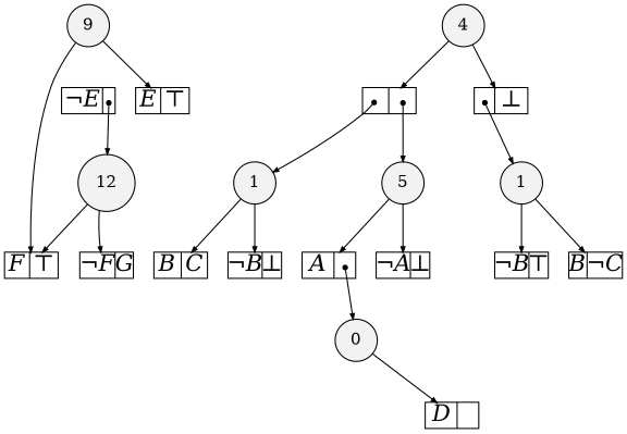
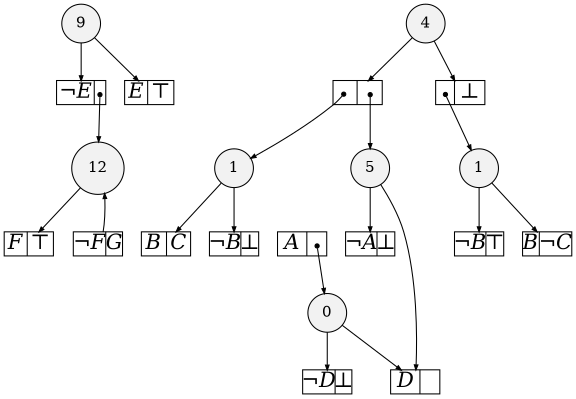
  digraph {
    node [fillcolor=white shape=record style=filled fixedsize=true fontname="Times-Italic" fontsize=20]
    edge [arrowsize=.50]
    n1 [fillcolor=gray95 height=.25 label=12 shape=circle width=.25 fixedsize="" fontname="" fontsize=""]
    n2 [fillcolor=gray95 height=.25 label=9 shape=circle width=.25 fixedsize="" fontname="" fontsize=""]
    n3 [fillcolor=gray95 height=.25 label=0 shape=circle width=.25 fixedsize="" fontname="" fontsize=""]
    n4 [fillcolor=gray95 height=.25 label=5 shape=circle width=.25 fixedsize="" fontname="" fontsize=""]
    n5 [fillcolor=gray95 height=.25 label=4 shape=circle width=.25 fixedsize="" fontname="" fontsize=""]
    n6 [fillcolor=gray95 height=.25 label=1 shape=circle width=.25 fixedsize="" fontname="" fontsize=""]
    n7 [fillcolor=gray95 height=.25 label=1 shape=circle width=.25 fixedsize="" fontname="" fontsize=""]
    n8 [height=.30 label="<L>&not;F|<R>G" width=.65]
    n9 [height=.30 label="<L>F|<R>&#8868;" width=.65]
    n10 [height=.30 label="<L>&not;E|<R>" width=.65]
    n11 [height=.30 label="<L>E|<R>&#8868;" width=.65]
    n12 [height=.30 label="<L>D|<R>" width=.65]
+   n13 [height=.30 label="<L>&not;D|<R>&#8869;" width=.65]
    n14 [height=.30 label="<L>A|<R>" width=.65]
    n15 [height=.30 label="<L>&not;A|<R>&#8869;" width=.65]
    n16 [height=.30 label="<L>|<R>" width=.65]
    n17 [height=.30 label="<L>|<R>&#8869;" width=.65]
    n18 [height=.30 label="<L>B|<R>C" width=.65]
    n19 [height=.30 label="<L>&not;B|<R>&#8869;" width=.65]
    n20 [height=.30 label="<L>B|<R>&not;C" width=.65]
    n21 [height=.30 label="<L>&not;B|<R>&#8868;" width=.65]
    subgraph sub_1 {
      rank=same
      n1
    }
    subgraph sub_2 {
      rank=same
      n2
    }
    subgraph sub_3 {
      rank=same
      n3
    }
    subgraph sub_4 {
      rank=same
      n4
    }
    subgraph sub_5 {
      rank=same
      n5
    }
    subgraph sub_6 {
      rank=same
      n6
      n7
    }
-   n1 -> n8
+   n8 -> n1
    n1 -> n9
-   n2 -> n9
+   n2 -> n10
    n2 -> n11
    n3 -> n12
-   n4 -> n14
+   n3 -> n13
+   n4 -> n12
    n4 -> n15
    n5 -> n16
    n5 -> n17
    n6 -> n18
    n6 -> n19
    n7 -> n20
    n7 -> n21
    n10 -> n1 [arrowtail=dot dir=both tailclip=false tailport="R:c"]
    n14 -> n3 [arrowtail=dot dir=both tailclip=false tailport="R:c"]
    n16 -> n4 [arrowtail=dot dir=both tailclip=false tailport="R:c"]
    n16 -> n6 [arrowtail=dot dir=both tailclip=false tailport="L:c"]
    n17 -> n7 [arrowtail=dot dir=both tailclip=false tailport="L:c"]
  }
